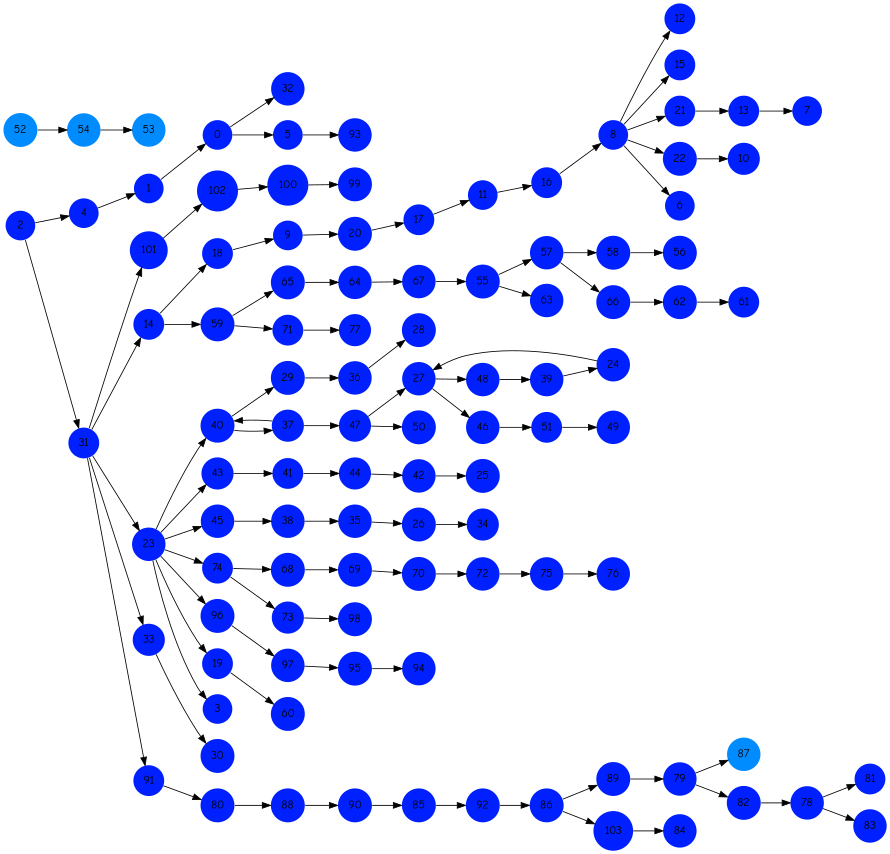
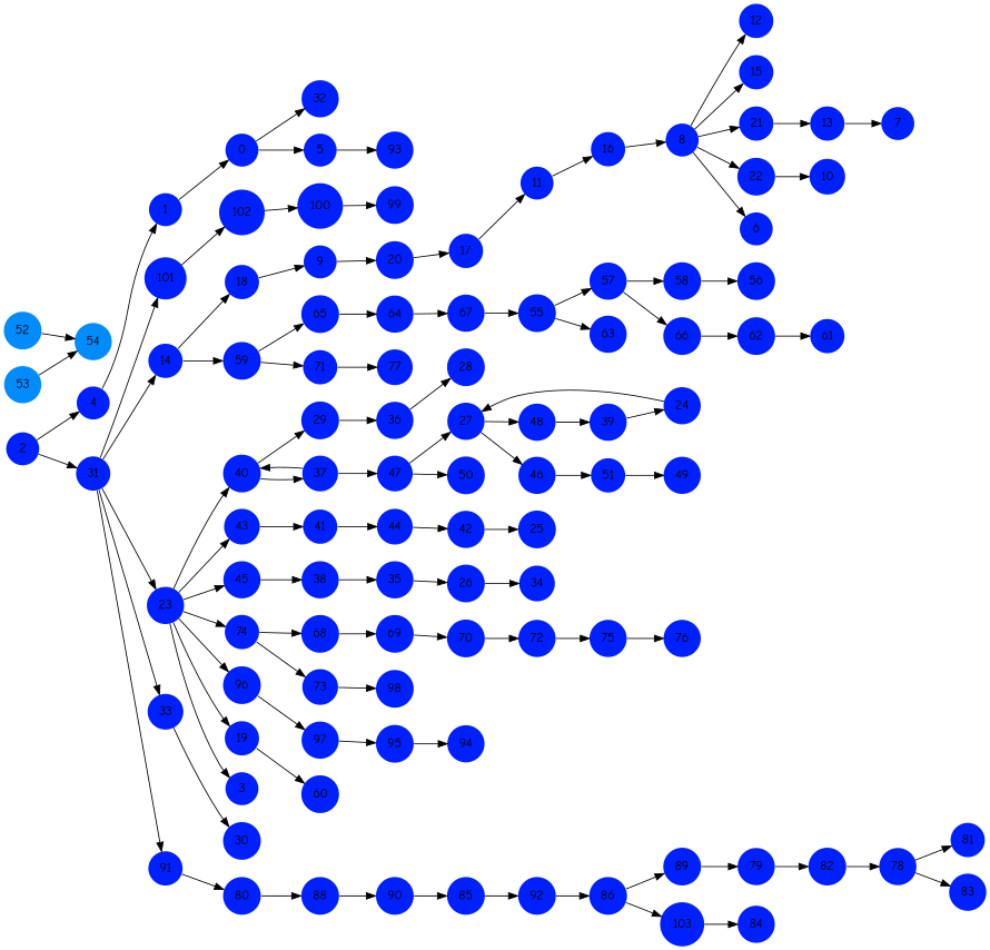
  digraph {
    fontname="Comic Neue"
    rankdir=LR
    node [fillcolor="#0020ff" fontname="Comic Neue" penwidth=0 shape=circle style=filled]
    edge [fontname="Comic Neue"]
    0
    5
    32
    93
    1
    2
    4
    31
    14
    23
    33
    91
    101
    8
    6
    12
    15
    21
    22
    13
    10
    9
    20
    17
    11
    16
    7
    18
    59
    65
    71
    19
    60
    3
    40
    43
    45
    74
    96
    29
    37
    41
    38
    68
    73
    97
    24
    27
    46
    48
    26
    34
    51
    39
    36
    28
    30
    80
    102
    35
    47
    50
    44
    42
    25
    49
    52 [fillcolor="#008cff"]
    54 [fillcolor="#008cff"]
    53 [fillcolor="#008cff"]
    55
    57
    63
    58
    66
    56
    62
    64
    77
    61
    67
    69
    70
    72
    75
    76
    98
    78
    81
    83
    79
    82
-   87 [fillcolor="#008cff"]
    88
    90
    85
    92
    86
    89
    103
    84
    95
    94
    100
    99
    0 -> 5
    0 -> 32
    5 -> 93
    1 -> 0
    2 -> 4
    2 -> 31
    4 -> 1
    31 -> 14
    31 -> 23
    31 -> 33
    31 -> 91
    31 -> 101
    14 -> 18
    14 -> 59
    23 -> 19
    23 -> 3
    23 -> 40
    23 -> 43
    23 -> 45
    23 -> 74
    23 -> 96
    33 -> 30
    91 -> 80
    101 -> 102
    8 -> 6
    8 -> 12
    8 -> 15
    8 -> 21
    8 -> 22
    21 -> 13
    22 -> 10
    13 -> 7
    9 -> 20
    20 -> 17
    17 -> 11
    11 -> 16
    16 -> 8
    18 -> 9
    59 -> 65
    59 -> 71
    65 -> 64
    71 -> 77
    19 -> 60
    40 -> 29
    40 -> 37
    43 -> 41
    45 -> 38
    74 -> 68
    74 -> 73
    96 -> 97
    29 -> 36
    37 -> 40
    37 -> 47
    41 -> 44
    38 -> 35
    68 -> 69
    73 -> 98
    97 -> 95
    24 -> 27
    27 -> 46
    27 -> 48
    46 -> 51
    48 -> 39
    26 -> 34
    51 -> 49
    39 -> 24
    36 -> 28
    80 -> 88
    102 -> 100
    35 -> 26
    47 -> 27
    47 -> 50
    44 -> 42
    42 -> 25
    52 -> 54
-   54 -> 53
+   53 -> 54
    55 -> 57
    55 -> 63
    57 -> 58
    57 -> 66
    58 -> 56
    66 -> 62
    62 -> 61
    64 -> 67
    67 -> 55
    69 -> 70
    70 -> 72
    72 -> 75
    75 -> 76
    78 -> 81
    78 -> 83
    79 -> 82
-   79 -> 87
    82 -> 78
    88 -> 90
    90 -> 85
    85 -> 92
    92 -> 86
    86 -> 89
    86 -> 103
    89 -> 79
    103 -> 84
    95 -> 94
    100 -> 99
  }
